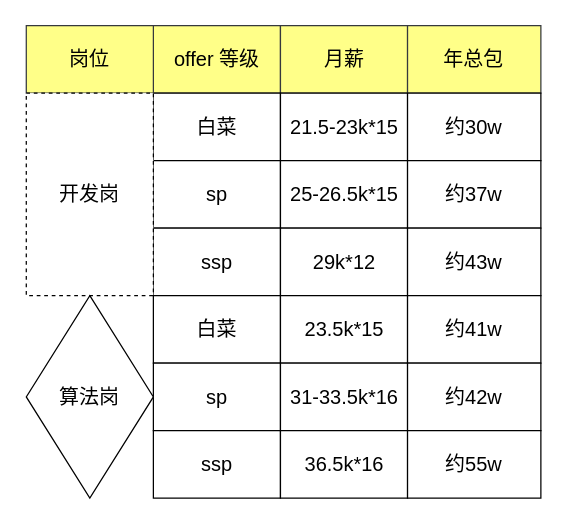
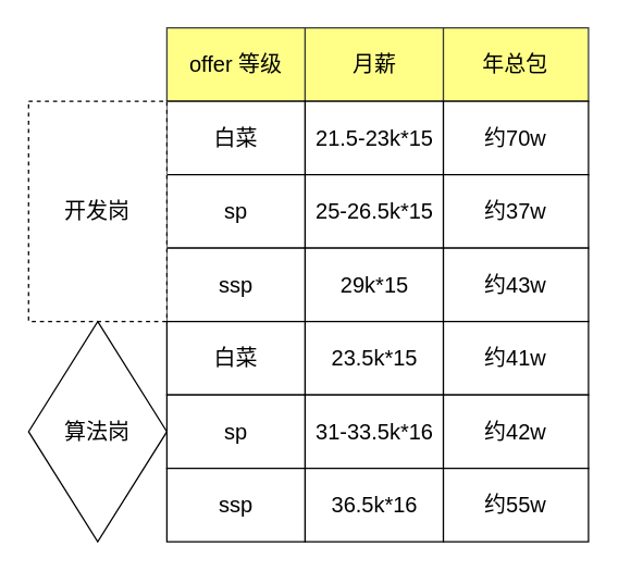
  <mxCell id="0" />
  <mxCell id="1" parent="0" />
  <mxCell id="2" value="offer 等级" style="rounded=0;whiteSpace=wrap;html=1;fontSize=16;fillColor=#ffff88;strokeColor=#36393d;" vertex="1" parent="1"><mxGeometry x="122" y="20" width="101.667" height="54" as="geometry" /></mxCell>
  <mxCell id="3" value="月薪" style="rounded=0;whiteSpace=wrap;html=1;fontSize=16;fillColor=#ffff88;strokeColor=#36393d;" vertex="1" parent="1"><mxGeometry x="223.667" y="20" width="101.667" height="54" as="geometry" /></mxCell>
  <mxCell id="4" value="白菜" style="rounded=0;whiteSpace=wrap;html=1;fontSize=16;" vertex="1" parent="1"><mxGeometry x="122" y="74" width="101.667" height="54" as="geometry" /></mxCell>
  <mxCell id="5" value="21.5-23k*15" style="rounded=0;whiteSpace=wrap;html=1;fontSize=16;" vertex="1" parent="1"><mxGeometry x="223.667" y="74" width="101.667" height="54" as="geometry" /></mxCell>
  <mxCell id="6" value="sp" style="rounded=0;whiteSpace=wrap;html=1;fontSize=16;" vertex="1" parent="1"><mxGeometry x="122" y="128" width="101.667" height="54" as="geometry" /></mxCell>
  <mxCell id="7" value="25-26.5k*15" style="rounded=0;whiteSpace=wrap;html=1;fontSize=16;" vertex="1" parent="1"><mxGeometry x="223.667" y="128" width="101.667" height="54" as="geometry" /></mxCell>
  <mxCell id="8" value="ssp" style="rounded=0;whiteSpace=wrap;html=1;fontSize=16;" vertex="1" parent="1"><mxGeometry x="122" y="182" width="101.667" height="54" as="geometry" /></mxCell>
- <mxCell id="9" value="29k*12" style="rounded=0;whiteSpace=wrap;html=1;fontSize=16;" vertex="1" parent="1"><mxGeometry x="223.667" y="182" width="101.667" height="54" as="geometry" /></mxCell>
- <mxCell id="10" value="岗位" style="rounded=0;whiteSpace=wrap;html=1;fontSize=16;fillColor=#ffff88;strokeColor=#36393d;" vertex="1" parent="1"><mxGeometry x="20.33" y="20" width="101.667" height="54" as="geometry" /></mxCell>
+ <mxCell id="9" value="29k*15" style="rounded=0;whiteSpace=wrap;html=1;fontSize=16;" vertex="1" parent="1"><mxGeometry x="223.667" y="182" width="101.667" height="54" as="geometry" /></mxCell>
  <mxCell id="11" value="开发岗" style="rounded=0;whiteSpace=wrap;html=1;fontSize=16;dashed=1;" vertex="1" parent="1"><mxGeometry x="20.33" y="74" width="101.67" height="162" as="geometry" /></mxCell>
  <mxCell id="12" value="白菜" style="rounded=0;whiteSpace=wrap;html=1;fontSize=16;" vertex="1" parent="1"><mxGeometry x="122" y="236" width="101.667" height="54" as="geometry" /></mxCell>
  <mxCell id="13" value="sp" style="rounded=0;whiteSpace=wrap;html=1;fontSize=16;" vertex="1" parent="1"><mxGeometry x="122" y="290" width="101.667" height="54" as="geometry" /></mxCell>
  <mxCell id="14" value="ssp" style="rounded=0;whiteSpace=wrap;html=1;fontSize=16;" vertex="1" parent="1"><mxGeometry x="122" y="344" width="101.667" height="54" as="geometry" /></mxCell>
  <mxCell id="15" value="23.5k*15" style="rounded=0;whiteSpace=wrap;html=1;fontSize=16;" vertex="1" parent="1"><mxGeometry x="223.667" y="236" width="101.667" height="54" as="geometry" /></mxCell>
  <mxCell id="16" value="31-33.5k*16" style="rounded=0;whiteSpace=wrap;html=1;fontSize=16;" vertex="1" parent="1"><mxGeometry x="223.667" y="290" width="101.667" height="54" as="geometry" /></mxCell>
  <mxCell id="17" value="36.5k*16" style="rounded=0;whiteSpace=wrap;html=1;fontSize=16;" vertex="1" parent="1"><mxGeometry x="223.667" y="344" width="101.667" height="54" as="geometry" /></mxCell>
  <mxCell id="18" value="年总包" style="rounded=0;whiteSpace=wrap;html=1;fontSize=16;fillColor=#ffff88;strokeColor=#36393d;" vertex="1" parent="1"><mxGeometry x="325.33" y="20" width="106.67" height="54" as="geometry" /></mxCell>
  <mxCell id="19" value="算法岗" style="rhombus;whiteSpace=wrap;html=1;fontSize=16;" vertex="1" parent="1"><mxGeometry x="20.33" y="236" width="101.67" height="162" as="geometry" /></mxCell>
- <mxCell id="20" value="约30w" style="rounded=0;whiteSpace=wrap;html=1;fontSize=16;" vertex="1" parent="1"><mxGeometry x="325.33" y="74" width="106.67" height="54" as="geometry" /></mxCell>
+ <mxCell id="20" value="约70w" style="rounded=0;whiteSpace=wrap;html=1;fontSize=16;" vertex="1" parent="1"><mxGeometry x="325.33" y="74" width="106.67" height="54" as="geometry" /></mxCell>
  <mxCell id="21" value="约37w" style="rounded=0;whiteSpace=wrap;html=1;fontSize=16;" vertex="1" parent="1"><mxGeometry x="325.33" y="128" width="106.67" height="54" as="geometry" /></mxCell>
  <mxCell id="22" value="" style="group" vertex="1" connectable="0" parent="1"><mxGeometry x="325.33" y="182" width="106.67" height="216" as="geometry" /></mxCell>
  <mxCell id="23" value="约43w" style="rounded=0;whiteSpace=wrap;html=1;fontSize=16;" vertex="1" parent="22"><mxGeometry width="106.67" height="54" as="geometry" /></mxCell>
  <mxCell id="24" value="约41w" style="rounded=0;whiteSpace=wrap;html=1;fontSize=16;" vertex="1" parent="22"><mxGeometry y="54" width="106.67" height="54" as="geometry" /></mxCell>
  <mxCell id="25" value="约42w" style="rounded=0;whiteSpace=wrap;html=1;fontSize=16;" vertex="1" parent="22"><mxGeometry y="108" width="106.67" height="54" as="geometry" /></mxCell>
  <mxCell id="26" value="约55w" style="rounded=0;whiteSpace=wrap;html=1;fontSize=16;" vertex="1" parent="22"><mxGeometry y="162" width="106.67" height="54" as="geometry" /></mxCell>
